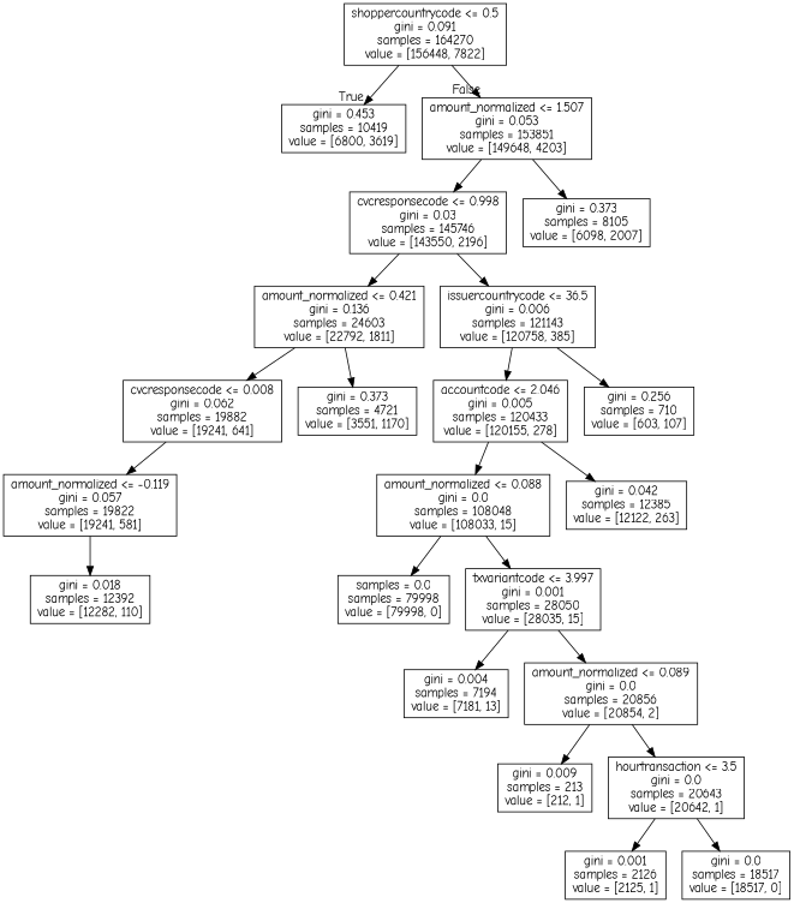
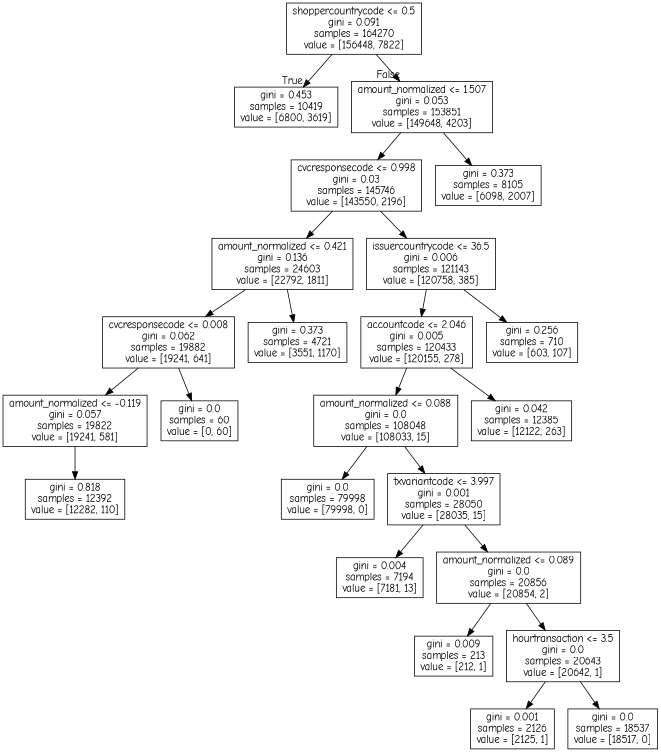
  digraph {
    fontname="Comic Neue"
    node [fontname="Comic Neue" shape=box]
    edge [fontname="Comic Neue"]
    n1 [label="shoppercountrycode <= 0.5\ngini = 0.091\nsamples = 164270\nvalue = [156448, 7822]"]
    n2 [label="gini = 0.453\nsamples = 10419\nvalue = [6800, 3619]"]
    n3 [label="amount_normalized <= 1.507\ngini = 0.053\nsamples = 153851\nvalue = [149648, 4203]"]
    n4 [label="cvcresponsecode <= 0.998\ngini = 0.03\nsamples = 145746\nvalue = [143550, 2196]"]
    n5 [label="gini = 0.373\nsamples = 8105\nvalue = [6098, 2007]"]
    n6 [label="amount_normalized <= 0.421\ngini = 0.136\nsamples = 24603\nvalue = [22792, 1811]"]
    n7 [label="issuercountrycode <= 36.5\ngini = 0.006\nsamples = 121143\nvalue = [120758, 385]"]
    n8 [label="cvcresponsecode <= 0.008\ngini = 0.062\nsamples = 19882\nvalue = [19241, 641]"]
    n9 [label="gini = 0.373\nsamples = 4721\nvalue = [3551, 1170]"]
    n10 [label="accountcode <= 2.046\ngini = 0.005\nsamples = 120433\nvalue = [120155, 278]"]
    n11 [label="gini = 0.256\nsamples = 710\nvalue = [603, 107]"]
    n12 [label="amount_normalized <= -0.119\ngini = 0.057\nsamples = 19822\nvalue = [19241, 581]"]
-   n14 [label="gini = 0.018\nsamples = 12392\nvalue = [12282, 110]"]
+   n13 [label="gini = 0.0\nsamples = 60\nvalue = [0, 60]"]
+   n14 [label="gini = 0.818\nsamples = 12392\nvalue = [12282, 110]"]
    n15 [label="amount_normalized <= 0.088\ngini = 0.0\nsamples = 108048\nvalue = [108033, 15]"]
    n16 [label="gini = 0.042\nsamples = 12385\nvalue = [12122, 263]"]
-   n17 [label="samples = 0.0\nsamples = 79998\nvalue = [79998, 0]"]
+   n17 [label="gini = 0.0\nsamples = 79998\nvalue = [79998, 0]"]
    n18 [label="txvariantcode <= 3.997\ngini = 0.001\nsamples = 28050\nvalue = [28035, 15]"]
    n19 [label="gini = 0.004\nsamples = 7194\nvalue = [7181, 13]"]
    n20 [label="amount_normalized <= 0.089\ngini = 0.0\nsamples = 20856\nvalue = [20854, 2]"]
    n21 [label="gini = 0.009\nsamples = 213\nvalue = [212, 1]"]
    n22 [label="hourtransaction <= 3.5\ngini = 0.0\nsamples = 20643\nvalue = [20642, 1]"]
    n23 [label="gini = 0.001\nsamples = 2126\nvalue = [2125, 1]"]
-   n24 [label="gini = 0.0\nsamples = 18517\nvalue = [18517, 0]"]
+   n24 [label="gini = 0.0\nsamples = 18537\nvalue = [18517, 0]"]
    n1 -> n2 [headlabel=True labelangle=45 labeldistance=2.5]
    n1 -> n3 [headlabel=False labelangle=-45 labeldistance=2.5]
    n3 -> n4
    n3 -> n5
    n4 -> n6
    n4 -> n7
    n6 -> n8
    n6 -> n9
    n7 -> n10
    n7 -> n11
    n8 -> n12
+   n8 -> n13
    n10 -> n15
    n10 -> n16
    n12 -> n14
    n15 -> n17
    n15 -> n18
    n18 -> n19
    n18 -> n20
    n20 -> n21
    n20 -> n22
    n22 -> n23
    n22 -> n24
  }
